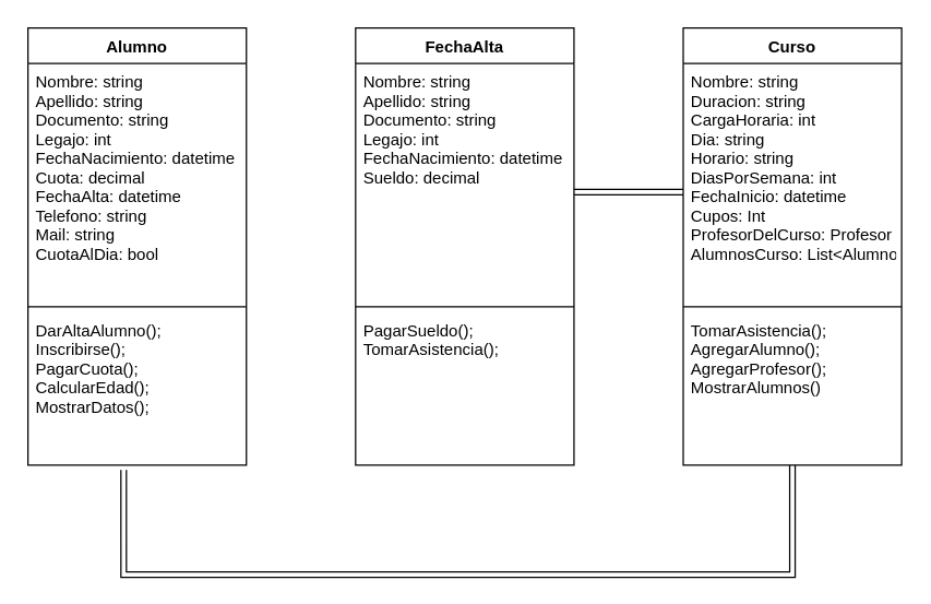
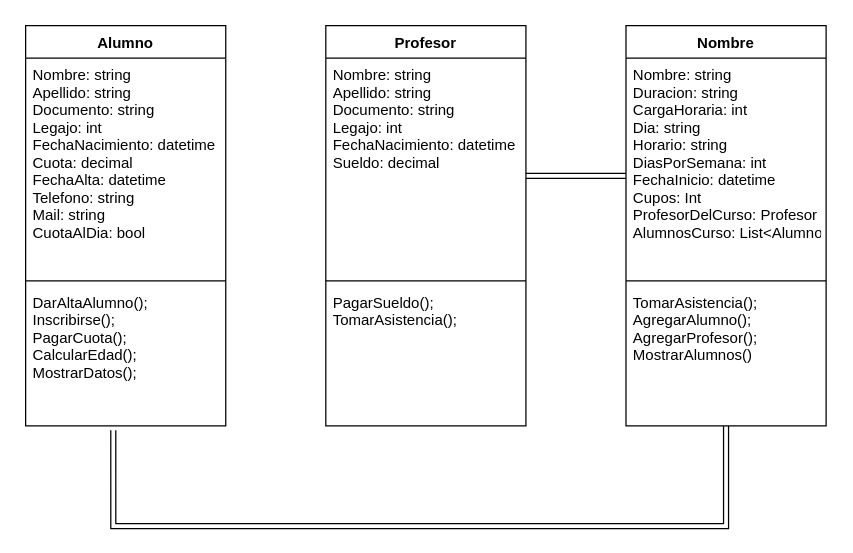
  <mxCell id="0" />
  <mxCell id="1" parent="0" />
  <mxCell id="2" value="Alumno" style="swimlane;fontStyle=1;align=center;verticalAlign=top;childLayout=stackLayout;horizontal=1;startSize=26;horizontalStack=0;resizeParent=1;resizeParentMax=0;resizeLast=0;collapsible=1;marginBottom=0;" parent="1" vertex="1"><mxGeometry x="20" y="20" width="160" height="320" as="geometry"><mxRectangle x="40" y="40" width="80" height="26" as="alternateBounds" /></mxGeometry></mxCell>
  <mxCell id="3" value="Nombre: string&#10;Apellido: string&#10;Documento: string&#10;Legajo: int&#10;FechaNacimiento: datetime&#10;Cuota: decimal&#10;FechaAlta: datetime&#10;Telefono: string&#10;Mail: string&#10;CuotaAlDia: bool" style="text;strokeColor=none;fillColor=none;align=left;verticalAlign=top;spacingLeft=4;spacingRight=4;overflow=hidden;rotatable=0;points=[[0,0.5],[1,0.5]];portConstraint=eastwest;" parent="2" vertex="1"><mxGeometry y="26" width="160" height="174" as="geometry" /></mxCell>
  <mxCell id="4" value="" style="line;strokeWidth=1;fillColor=none;align=left;verticalAlign=middle;spacingTop=-1;spacingLeft=3;spacingRight=3;rotatable=0;labelPosition=right;points=[];portConstraint=eastwest;" parent="2" vertex="1"><mxGeometry y="200" width="160" height="8" as="geometry" /></mxCell>
  <mxCell id="5" value="DarAltaAlumno();&#10;Inscribirse();&#10;PagarCuota();&#10;CalcularEdad();&#10;MostrarDatos();" style="text;strokeColor=none;fillColor=none;align=left;verticalAlign=top;spacingLeft=4;spacingRight=4;overflow=hidden;rotatable=0;points=[[0,0.5],[1,0.5]];portConstraint=eastwest;" parent="2" vertex="1"><mxGeometry y="208" width="160" height="112" as="geometry" /></mxCell>
- <mxCell id="6" value="FechaAlta" style="swimlane;fontStyle=1;align=center;verticalAlign=top;childLayout=stackLayout;horizontal=1;startSize=26;horizontalStack=0;resizeParent=1;resizeParentMax=0;resizeLast=0;collapsible=1;marginBottom=0;" parent="1" vertex="1"><mxGeometry x="260" y="20" width="160" height="320" as="geometry"><mxRectangle x="40" y="40" width="80" height="26" as="alternateBounds" /></mxGeometry></mxCell>
+ <mxCell id="6" value="Profesor" style="swimlane;fontStyle=1;align=center;verticalAlign=top;childLayout=stackLayout;horizontal=1;startSize=26;horizontalStack=0;resizeParent=1;resizeParentMax=0;resizeLast=0;collapsible=1;marginBottom=0;" parent="1" vertex="1"><mxGeometry x="260" y="20" width="160" height="320" as="geometry"><mxRectangle x="40" y="40" width="80" height="26" as="alternateBounds" /></mxGeometry></mxCell>
  <mxCell id="7" value="Nombre: string&#10;Apellido: string&#10;Documento: string&#10;Legajo: int&#10;FechaNacimiento: datetime&#10;Sueldo: decimal&#10;" style="text;strokeColor=none;fillColor=none;align=left;verticalAlign=top;spacingLeft=4;spacingRight=4;overflow=hidden;rotatable=0;points=[[0,0.5],[1,0.5]];portConstraint=eastwest;" parent="6" vertex="1"><mxGeometry y="26" width="160" height="174" as="geometry" /></mxCell>
  <mxCell id="8" value="" style="line;strokeWidth=1;fillColor=none;align=left;verticalAlign=middle;spacingTop=-1;spacingLeft=3;spacingRight=3;rotatable=0;labelPosition=right;points=[];portConstraint=eastwest;" parent="6" vertex="1"><mxGeometry y="200" width="160" height="8" as="geometry" /></mxCell>
  <mxCell id="9" value="PagarSueldo();&#10;TomarAsistencia();" style="text;strokeColor=none;fillColor=none;align=left;verticalAlign=top;spacingLeft=4;spacingRight=4;overflow=hidden;rotatable=0;points=[[0,0.5],[1,0.5]];portConstraint=eastwest;" parent="6" vertex="1"><mxGeometry y="208" width="160" height="112" as="geometry" /></mxCell>
  <mxCell id="10" style="edgeStyle=orthogonalEdgeStyle;shape=link;rounded=0;orthogonalLoop=1;jettySize=auto;html=1;entryX=0.438;entryY=1.031;entryDx=0;entryDy=0;entryPerimeter=0;" parent="1" source="11" target="5" edge="1"><mxGeometry relative="1" as="geometry"><Array as="points"><mxPoint x="580" y="420" /><mxPoint x="90" y="420" /></Array></mxGeometry></mxCell>
- <mxCell id="11" value="Curso" style="swimlane;fontStyle=1;align=center;verticalAlign=top;childLayout=stackLayout;horizontal=1;startSize=26;horizontalStack=0;resizeParent=1;resizeParentMax=0;resizeLast=0;collapsible=1;marginBottom=0;" parent="1" vertex="1"><mxGeometry x="500" y="20" width="160" height="320" as="geometry"><mxRectangle x="40" y="40" width="80" height="26" as="alternateBounds" /></mxGeometry></mxCell>
+ <mxCell id="11" value="Nombre" style="swimlane;fontStyle=1;align=center;verticalAlign=top;childLayout=stackLayout;horizontal=1;startSize=26;horizontalStack=0;resizeParent=1;resizeParentMax=0;resizeLast=0;collapsible=1;marginBottom=0;" parent="1" vertex="1"><mxGeometry x="500" y="20" width="160" height="320" as="geometry"><mxRectangle x="40" y="40" width="80" height="26" as="alternateBounds" /></mxGeometry></mxCell>
  <mxCell id="12" value="Nombre: string&#10;Duracion: string&#10;CargaHoraria: int&#10;Dia: string&#10;Horario: string&#10;DiasPorSemana: int&#10;FechaInicio: datetime&#10;Cupos: Int&#10;ProfesorDelCurso: Profesor&#10;AlumnosCurso: List&lt;Alumno&gt;" style="text;strokeColor=none;fillColor=none;align=left;verticalAlign=top;spacingLeft=4;spacingRight=4;overflow=hidden;rotatable=0;points=[[0,0.5],[1,0.5]];portConstraint=eastwest;" parent="11" vertex="1"><mxGeometry y="26" width="160" height="174" as="geometry" /></mxCell>
  <mxCell id="13" value="" style="line;strokeWidth=1;fillColor=none;align=left;verticalAlign=middle;spacingTop=-1;spacingLeft=3;spacingRight=3;rotatable=0;labelPosition=right;points=[];portConstraint=eastwest;" parent="11" vertex="1"><mxGeometry y="200" width="160" height="8" as="geometry" /></mxCell>
  <mxCell id="14" value="TomarAsistencia();&#10;AgregarAlumno();&#10;AgregarProfesor();&#10;MostrarAlumnos()" style="text;strokeColor=none;fillColor=none;align=left;verticalAlign=top;spacingLeft=4;spacingRight=4;overflow=hidden;rotatable=0;points=[[0,0.5],[1,0.5]];portConstraint=eastwest;" parent="11" vertex="1"><mxGeometry y="208" width="160" height="112" as="geometry" /></mxCell>
  <mxCell id="15" value="" style="edgeStyle=orthogonalEdgeStyle;rounded=0;orthogonalLoop=1;jettySize=auto;html=1;shape=link;" parent="1" source="12" target="7" edge="1"><mxGeometry relative="1" as="geometry"><Array as="points"><mxPoint x="460" y="140" /><mxPoint x="460" y="140" /></Array></mxGeometry></mxCell>
